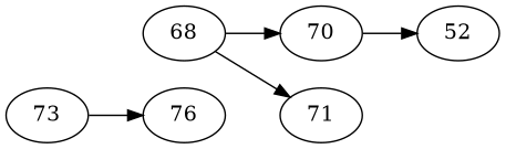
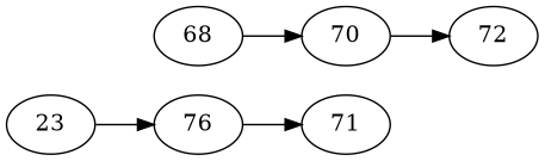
  digraph {
    rankdir=LR
    edge [action=0]
    n1 [label=68]
    70
    71
-   72 [label=52]
-   73
+   72
+   73 [label=23]
    76
    n1 -> 70
-   n1 -> 71
+   76 -> 71
    70 -> 72
    73 -> 76 [action=3]
  }
